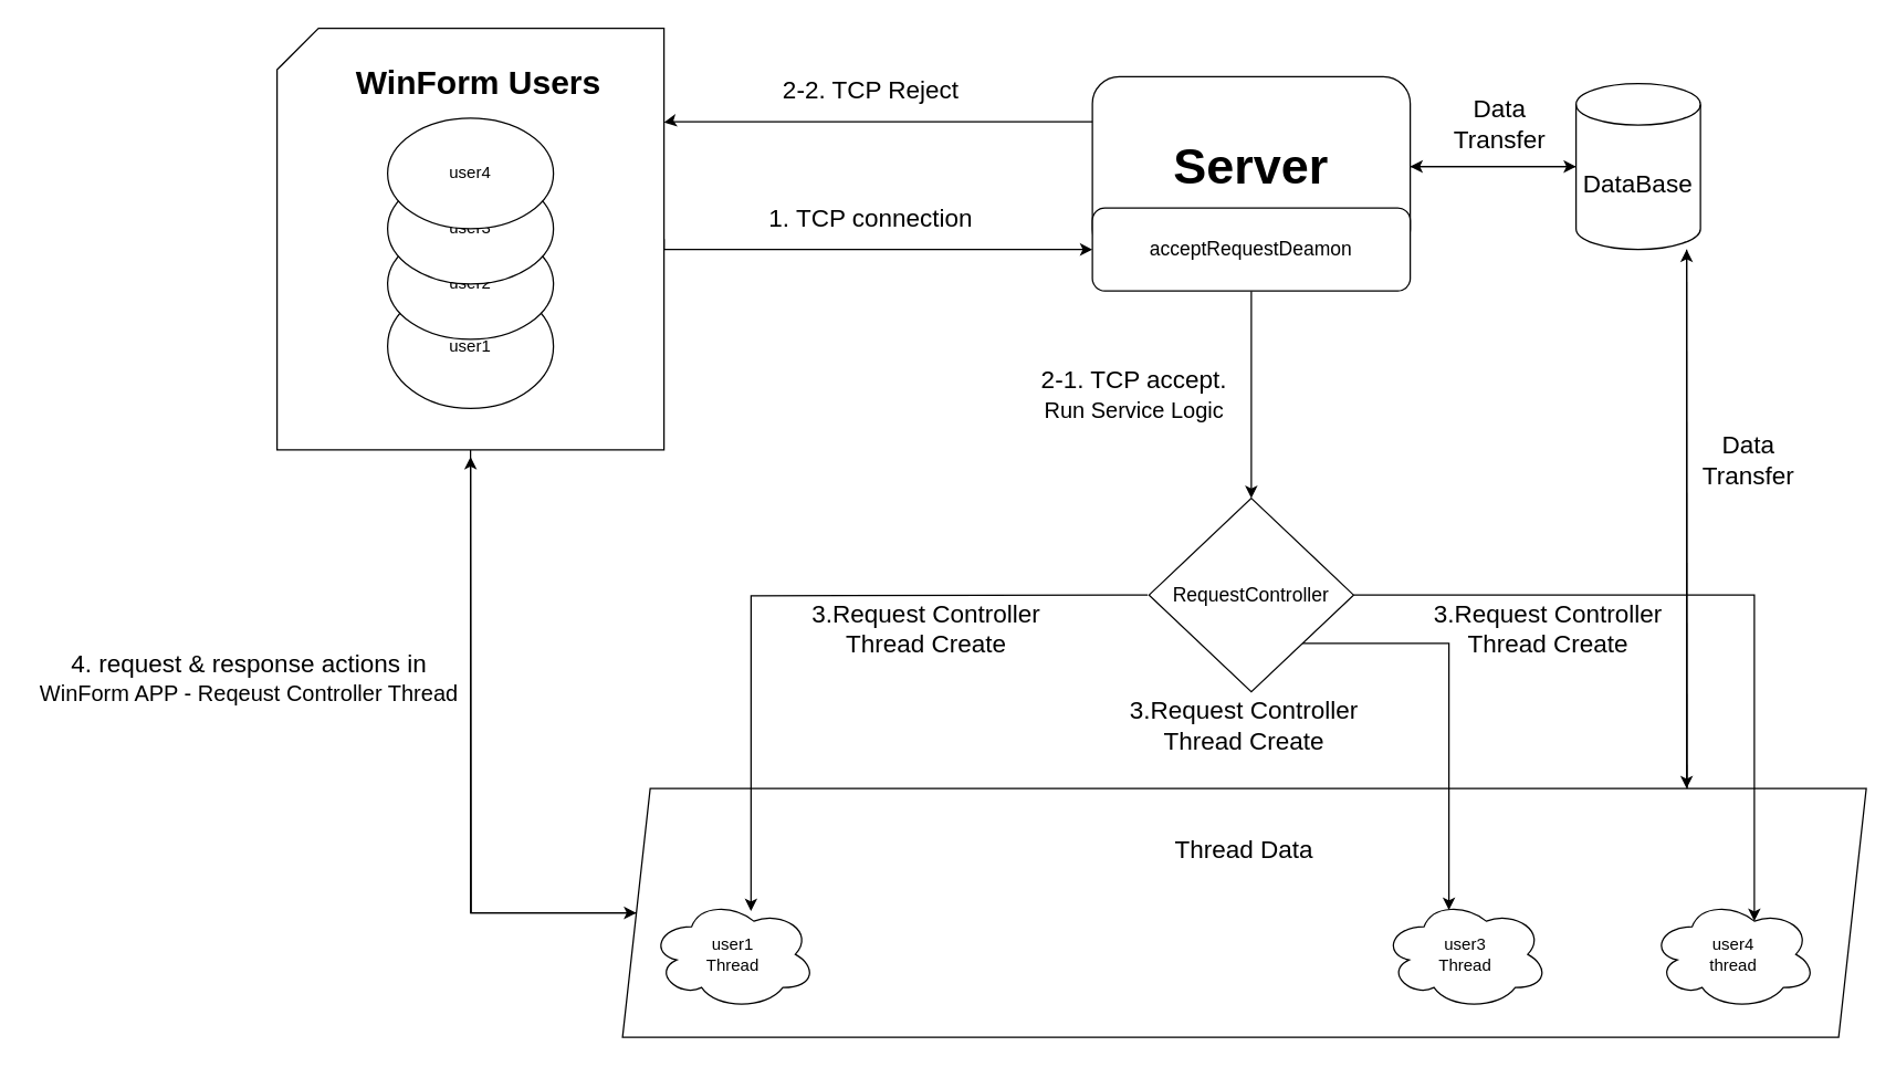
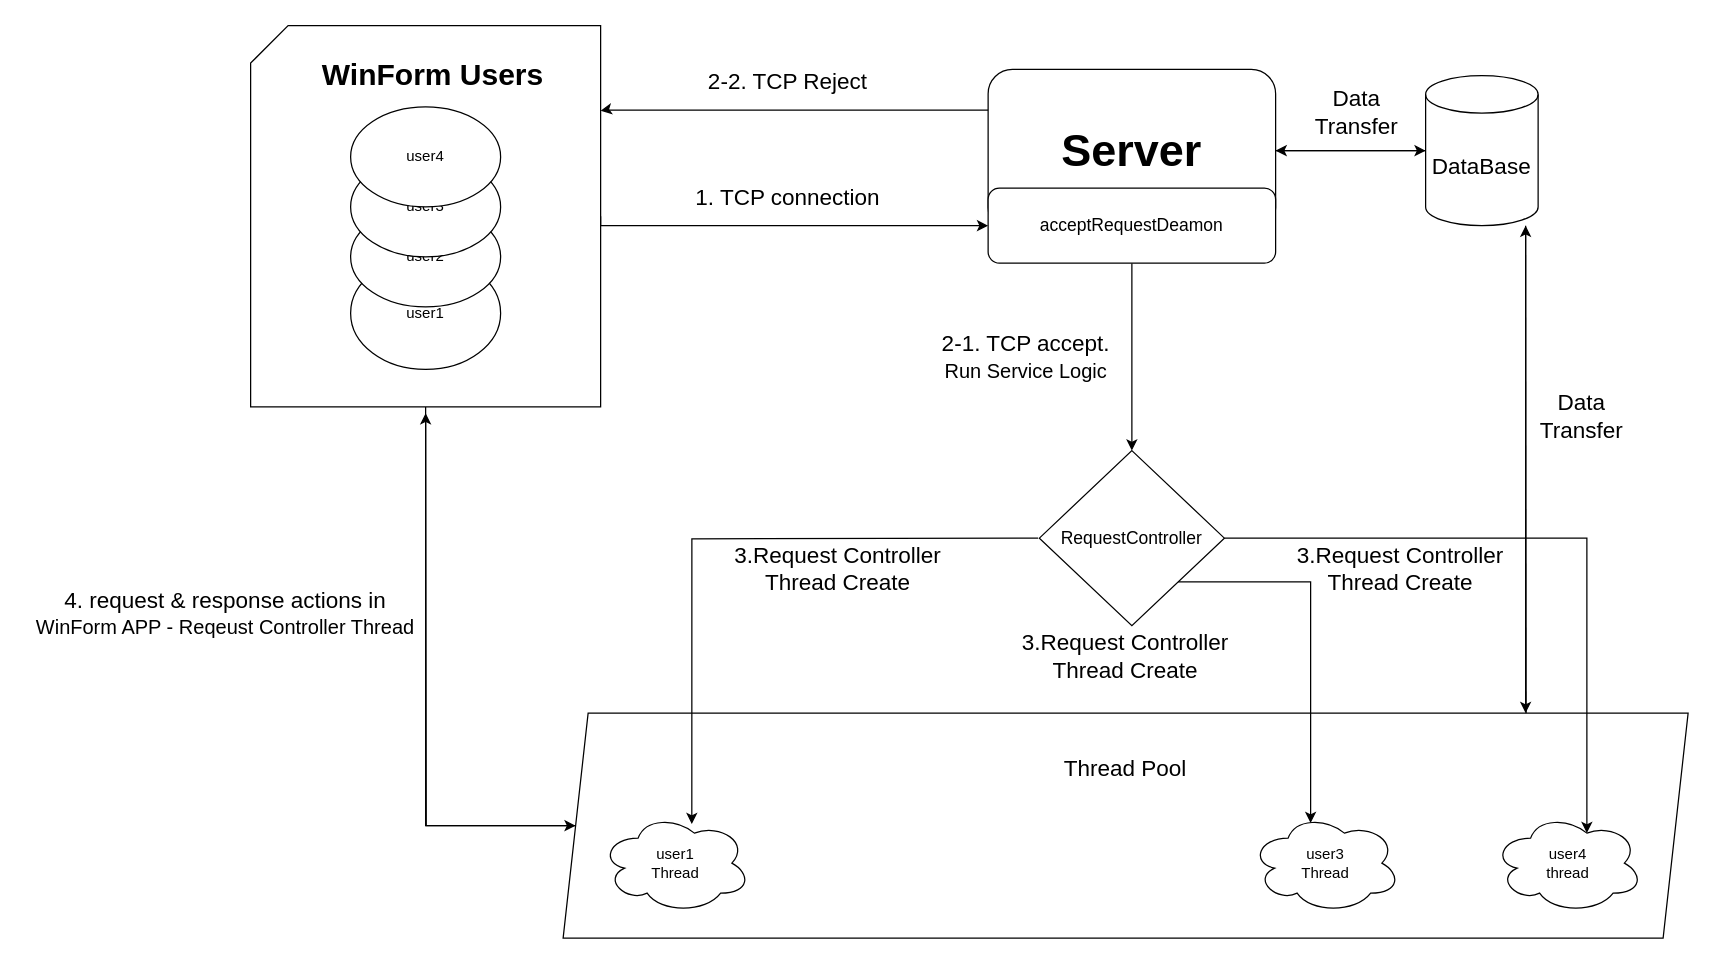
  <mxCell id="0" />
  <mxCell id="1" parent="0" />
  <mxCell id="2" style="edgeStyle=orthogonalEdgeStyle;rounded=0;orthogonalLoop=1;jettySize=auto;html=1;entryX=0;entryY=0.5;entryDx=0;entryDy=0;exitX=1;exitY=0.5;exitDx=0;exitDy=0;exitPerimeter=0;" edge="1" parent="1" source="4" target="21"><mxGeometry relative="1" as="geometry"><Array as="points"><mxPoint x="480" y="180" /></Array></mxGeometry></mxCell>
  <mxCell id="3" style="edgeStyle=orthogonalEdgeStyle;rounded=0;orthogonalLoop=1;jettySize=auto;html=1;entryX=0;entryY=0.5;entryDx=0;entryDy=0;" edge="1" parent="1" source="4" target="6"><mxGeometry relative="1" as="geometry"><Array as="points"><mxPoint x="340" y="660" /></Array></mxGeometry></mxCell>
  <mxCell id="4" value="" style="shape=card;whiteSpace=wrap;html=1;" vertex="1" parent="1"><mxGeometry x="200" y="20" width="280" height="305" as="geometry" /></mxCell>
  <mxCell id="5" style="edgeStyle=orthogonalEdgeStyle;rounded=0;orthogonalLoop=1;jettySize=auto;html=1;" edge="1" parent="1" source="6"><mxGeometry relative="1" as="geometry"><mxPoint x="340" y="330" as="targetPoint" /></mxGeometry></mxCell>
  <mxCell id="6" value="" style="shape=parallelogram;perimeter=parallelogramPerimeter;whiteSpace=wrap;html=1;fixedSize=1;" vertex="1" parent="1"><mxGeometry x="450" y="570" width="900" height="180" as="geometry" /></mxCell>
  <mxCell id="7" style="edgeStyle=orthogonalEdgeStyle;rounded=0;orthogonalLoop=1;jettySize=auto;html=1;entryX=1;entryY=0.5;entryDx=0;entryDy=0;" parent="1" source="8" target="10" edge="1"><mxGeometry relative="1" as="geometry" /></mxCell>
  <mxCell id="8" value="&lt;font style=&quot;font-size: 18px;&quot;&gt;DataBase&lt;/font&gt;" style="shape=cylinder3;whiteSpace=wrap;html=1;boundedLbl=1;backgroundOutline=1;size=15;" parent="1" vertex="1"><mxGeometry x="1140" y="60" width="90" height="120" as="geometry" /></mxCell>
  <mxCell id="9" style="rounded=0;orthogonalLoop=1;jettySize=auto;html=1;exitX=0.856;exitY=0;exitDx=0;exitDy=0;exitPerimeter=0;" parent="1" source="6" edge="1"><mxGeometry relative="1" as="geometry"><mxPoint x="1220" y="564.08" as="sourcePoint" /><mxPoint x="1220" y="180" as="targetPoint" /></mxGeometry></mxCell>
  <mxCell id="10" value="&lt;font style=&quot;font-size: 36px;&quot;&gt;&lt;b&gt;Server&lt;/b&gt;&lt;/font&gt;" style="rounded=1;whiteSpace=wrap;html=1;" parent="1" vertex="1"><mxGeometry x="790" y="55" width="230" height="130" as="geometry" /></mxCell>
- <mxCell id="11" value="user1&lt;div&gt;Thread&lt;/div&gt;" style="ellipse;shape=cloud;whiteSpace=wrap;html=1;" parent="1" vertex="1"><mxGeometry x="470" y="650" width="120" height="80" as="geometry" /></mxCell>
+ <mxCell id="11" value="user1&lt;div&gt;Thread&lt;/div&gt;" style="ellipse;shape=cloud;whiteSpace=wrap;html=1;" parent="1" vertex="1"><mxGeometry x="480" y="650" width="120" height="80" as="geometry" /></mxCell>
  <mxCell id="12" value="user3&lt;br&gt;Thread" style="ellipse;shape=cloud;whiteSpace=wrap;html=1;" parent="1" vertex="1"><mxGeometry x="1000" y="650" width="120" height="80" as="geometry" /></mxCell>
  <mxCell id="13" value="user4&lt;br&gt;thread" style="ellipse;shape=cloud;whiteSpace=wrap;html=1;" parent="1" vertex="1"><mxGeometry x="1194" y="650" width="120" height="80" as="geometry" /></mxCell>
  <mxCell id="14" style="edgeStyle=orthogonalEdgeStyle;rounded=0;orthogonalLoop=1;jettySize=auto;html=1;exitX=1;exitY=0.5;exitDx=0;exitDy=0;entryX=0.625;entryY=0.2;entryDx=0;entryDy=0;entryPerimeter=0;" edge="1" parent="1" source="15" target="13"><mxGeometry relative="1" as="geometry"><mxPoint x="993" y="430" as="sourcePoint" /></mxGeometry></mxCell>
  <mxCell id="15" value="&lt;font style=&quot;font-size: 14px;&quot;&gt;RequestController&lt;/font&gt;" style="rhombus;whiteSpace=wrap;html=1;" parent="1" vertex="1"><mxGeometry x="831" y="360" width="148" height="140" as="geometry" /></mxCell>
  <mxCell id="16" value="user1" style="ellipse;whiteSpace=wrap;html=1;" vertex="1" parent="1"><mxGeometry x="280" y="205" width="120" height="90" as="geometry" /></mxCell>
  <mxCell id="17" value="user2" style="ellipse;whiteSpace=wrap;html=1;" vertex="1" parent="1"><mxGeometry x="280" y="165" width="120" height="80" as="geometry" /></mxCell>
  <mxCell id="18" value="user3" style="ellipse;whiteSpace=wrap;html=1;" vertex="1" parent="1"><mxGeometry x="280" y="125" width="120" height="80" as="geometry" /></mxCell>
  <mxCell id="19" value="user4" style="ellipse;whiteSpace=wrap;html=1;" vertex="1" parent="1"><mxGeometry x="280" y="85" width="120" height="80" as="geometry" /></mxCell>
  <mxCell id="20" style="edgeStyle=orthogonalEdgeStyle;rounded=0;orthogonalLoop=1;jettySize=auto;html=1;entryX=0.5;entryY=0;entryDx=0;entryDy=0;" edge="1" parent="1" source="21" target="15"><mxGeometry relative="1" as="geometry" /></mxCell>
  <mxCell id="21" value="&lt;font style=&quot;font-size: 14px;&quot;&gt;acceptRequestDeamon&lt;/font&gt;" style="rounded=1;whiteSpace=wrap;html=1;" vertex="1" parent="1"><mxGeometry x="790" y="150" width="230" height="60" as="geometry" /></mxCell>
  <mxCell id="22" style="edgeStyle=orthogonalEdgeStyle;rounded=0;orthogonalLoop=1;jettySize=auto;html=1;entryX=0.608;entryY=0.11;entryDx=0;entryDy=0;entryPerimeter=0;" edge="1" parent="1" target="11"><mxGeometry relative="1" as="geometry"><mxPoint x="830" y="430" as="sourcePoint" /><mxPoint x="620" y="550" as="targetPoint" /></mxGeometry></mxCell>
  <mxCell id="23" style="edgeStyle=orthogonalEdgeStyle;rounded=0;orthogonalLoop=1;jettySize=auto;html=1;exitX=1;exitY=1;exitDx=0;exitDy=0;entryX=0.4;entryY=0.1;entryDx=0;entryDy=0;entryPerimeter=0;" edge="1" parent="1" source="15" target="12"><mxGeometry relative="1" as="geometry"><Array as="points"><mxPoint x="1048" y="465" /></Array></mxGeometry></mxCell>
  <mxCell id="24" style="edgeStyle=orthogonalEdgeStyle;rounded=0;orthogonalLoop=1;jettySize=auto;html=1;entryX=0;entryY=0.5;entryDx=0;entryDy=0;entryPerimeter=0;" edge="1" parent="1" source="10" target="8"><mxGeometry relative="1" as="geometry" /></mxCell>
  <mxCell id="25" value="&lt;font style=&quot;font-size: 18px;&quot;&gt;1. TCP connection&lt;/font&gt;" style="text;html=1;align=center;verticalAlign=middle;whiteSpace=wrap;rounded=0;" vertex="1" parent="1"><mxGeometry x="540" y="135" width="180" height="45" as="geometry" /></mxCell>
  <mxCell id="26" value="&lt;font style=&quot;font-size: 18px;&quot;&gt;2-2. TCP Reject&lt;/font&gt;" style="text;html=1;align=center;verticalAlign=middle;whiteSpace=wrap;rounded=0;" vertex="1" parent="1"><mxGeometry x="550" y="45" width="160" height="40" as="geometry" /></mxCell>
  <mxCell id="27" style="edgeStyle=orthogonalEdgeStyle;rounded=0;orthogonalLoop=1;jettySize=auto;html=1;exitX=0;exitY=0.25;exitDx=0;exitDy=0;" edge="1" parent="1" source="10"><mxGeometry relative="1" as="geometry"><mxPoint x="480" y="88" as="targetPoint" /><Array as="points"><mxPoint x="483" y="88" /></Array></mxGeometry></mxCell>
  <mxCell id="28" value="&lt;font style=&quot;font-size: 18px;&quot;&gt;2-1. TCP accept.&lt;/font&gt;&lt;div&gt;&lt;font size=&quot;3&quot;&gt;Run Service Logic&lt;/font&gt;&lt;/div&gt;" style="text;html=1;align=center;verticalAlign=middle;whiteSpace=wrap;rounded=0;" vertex="1" parent="1"><mxGeometry x="740" y="260" width="161" height="50" as="geometry" /></mxCell>
  <mxCell id="29" value="&lt;font style=&quot;font-size: 18px;&quot;&gt;Data Transfer&lt;/font&gt;" style="text;html=1;align=center;verticalAlign=middle;whiteSpace=wrap;rounded=0;" vertex="1" parent="1"><mxGeometry x="1050" y="60" width="70" height="60" as="geometry" /></mxCell>
- <mxCell id="30" value="&lt;font style=&quot;font-size: 18px;&quot;&gt;Thread Data&lt;/font&gt;" style="text;html=1;align=center;verticalAlign=middle;whiteSpace=wrap;rounded=0;" vertex="1" parent="1"><mxGeometry x="815" y="600" width="170" height="30" as="geometry" /></mxCell>
+ <mxCell id="30" value="&lt;font style=&quot;font-size: 18px;&quot;&gt;Thread Pool&lt;/font&gt;" style="text;html=1;align=center;verticalAlign=middle;whiteSpace=wrap;rounded=0;" vertex="1" parent="1"><mxGeometry x="815" y="600" width="170" height="30" as="geometry" /></mxCell>
  <mxCell id="31" value="&lt;font style=&quot;font-size: 18px;&quot;&gt;3.Request Controller Thread Create&lt;/font&gt;" style="text;html=1;align=center;verticalAlign=middle;whiteSpace=wrap;rounded=0;" vertex="1" parent="1"><mxGeometry x="580" y="440" width="180" height="30" as="geometry" /></mxCell>
  <mxCell id="32" style="rounded=0;orthogonalLoop=1;jettySize=auto;html=1;" edge="1" parent="1"><mxGeometry relative="1" as="geometry"><mxPoint x="1220" y="180" as="sourcePoint" /><mxPoint x="1220" y="569.997" as="targetPoint" /></mxGeometry></mxCell>
  <mxCell id="33" value="&lt;font style=&quot;font-size: 18px;&quot;&gt;Data Transfer&lt;/font&gt;" style="text;html=1;align=center;verticalAlign=middle;whiteSpace=wrap;rounded=0;" vertex="1" parent="1"><mxGeometry x="1220" y="310" width="90" height="45" as="geometry" /></mxCell>
  <mxCell id="34" value="&lt;font style=&quot;font-size: 24px;&quot;&gt;&lt;b&gt;WinForm Users&lt;/b&gt;&lt;/font&gt;" style="text;html=1;align=center;verticalAlign=middle;whiteSpace=wrap;rounded=0;" vertex="1" parent="1"><mxGeometry x="250.5" y="40" width="189.5" height="40" as="geometry" /></mxCell>
  <mxCell id="35" value="&lt;font style=&quot;font-size: 18px;&quot;&gt;4. request &amp;amp; response actions&amp;nbsp;&lt;span style=&quot;background-color: initial;&quot;&gt;in&lt;/span&gt;&lt;/font&gt;&lt;div&gt;&lt;font size=&quot;3&quot;&gt;WinForm APP - Reqeust Controller Thread&lt;/font&gt;&lt;/div&gt;" style="text;html=1;align=center;verticalAlign=middle;whiteSpace=wrap;rounded=0;" vertex="1" parent="1"><mxGeometry x="20" y="450" width="320" height="80" as="geometry" /></mxCell>
  <mxCell id="36" value="&lt;font style=&quot;font-size: 18px;&quot;&gt;3.Request Controller Thread Create&lt;/font&gt;" style="text;html=1;align=center;verticalAlign=middle;whiteSpace=wrap;rounded=0;" vertex="1" parent="1"><mxGeometry x="810" y="510" width="180" height="30" as="geometry" /></mxCell>
  <mxCell id="37" value="&lt;font style=&quot;font-size: 18px;&quot;&gt;3.Request Controller Thread Create&lt;/font&gt;" style="text;html=1;align=center;verticalAlign=middle;whiteSpace=wrap;rounded=0;" vertex="1" parent="1"><mxGeometry x="1030" y="440" width="180" height="30" as="geometry" /></mxCell>
